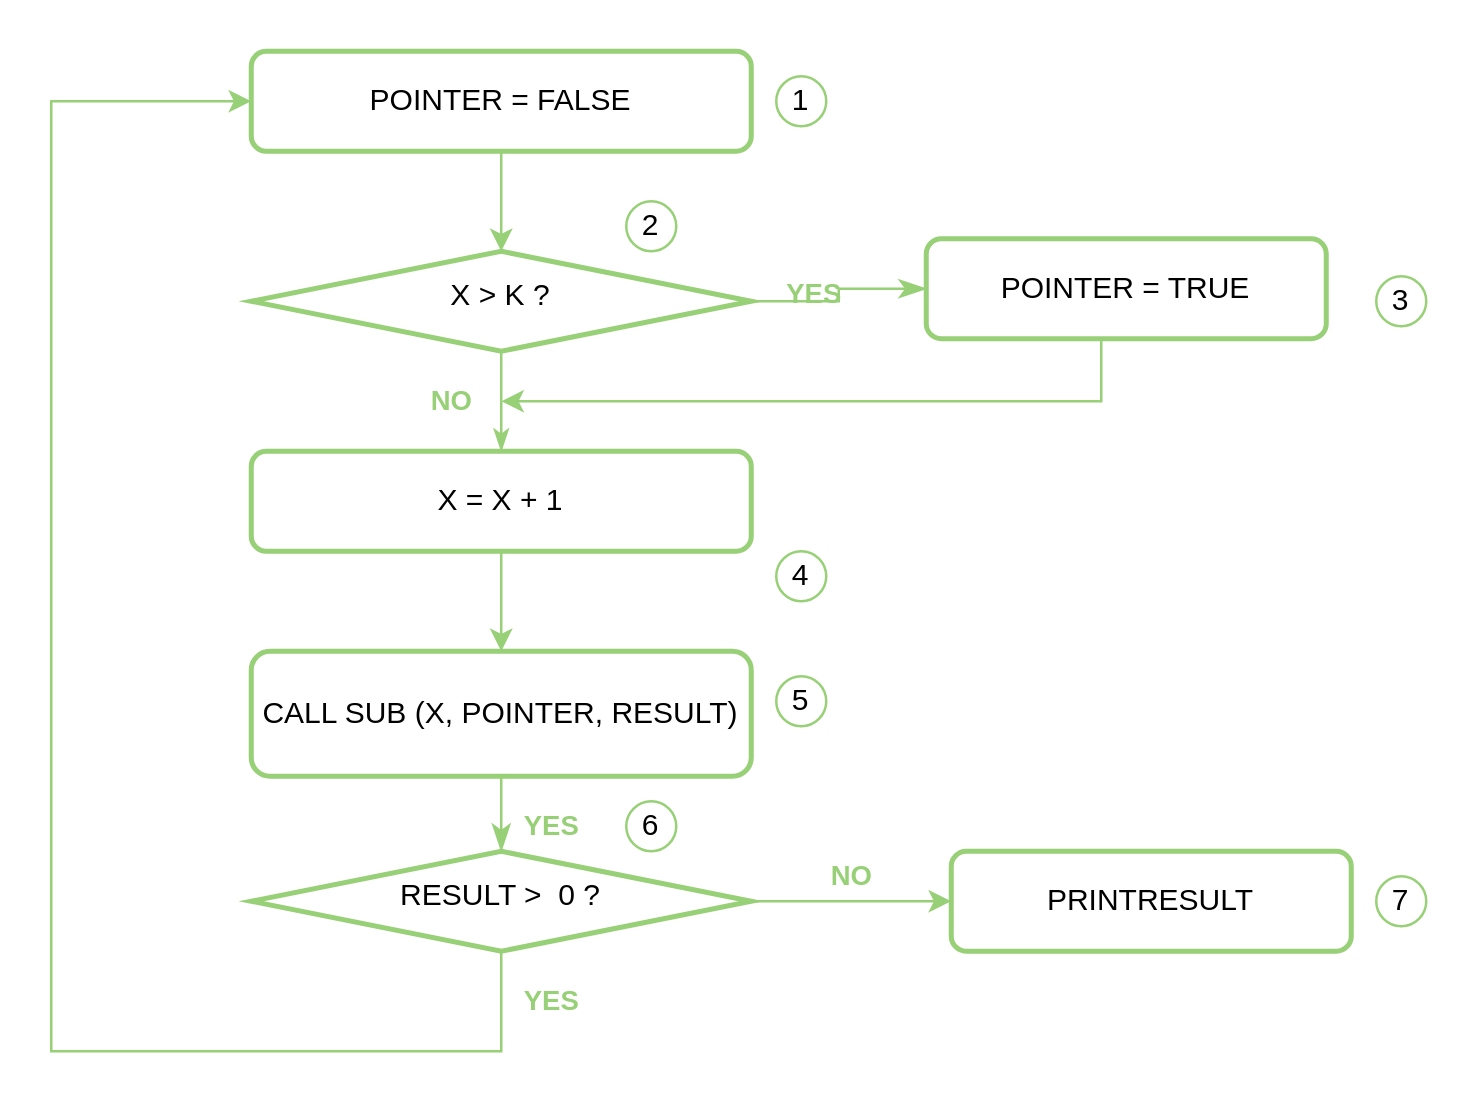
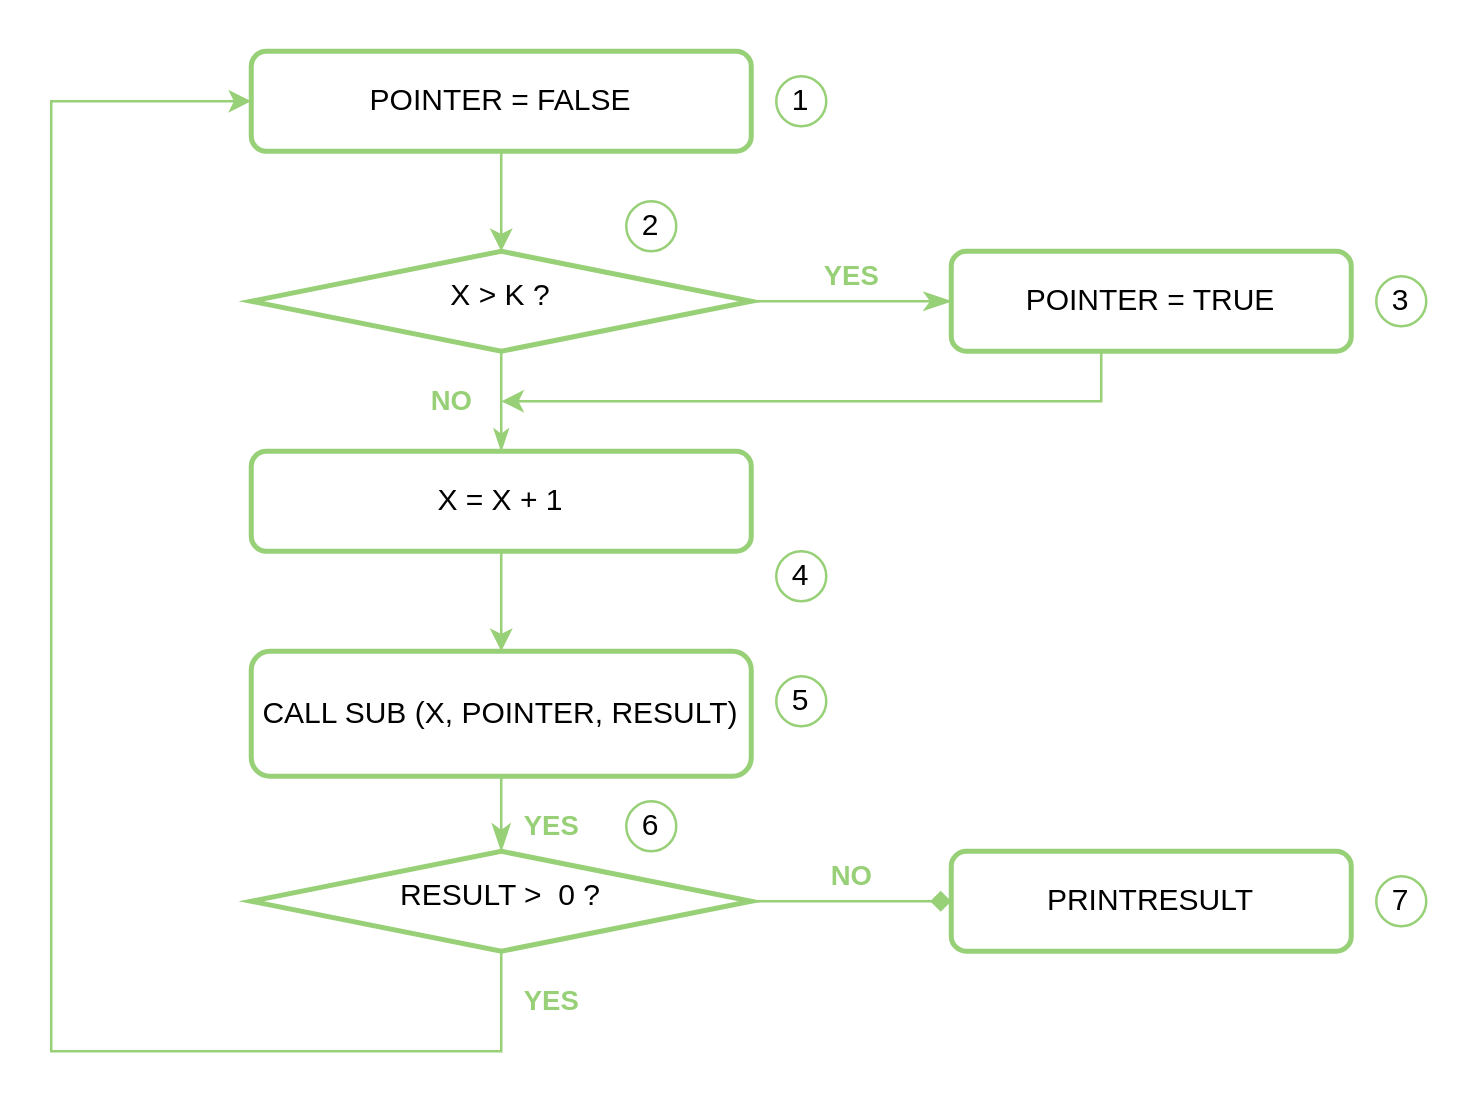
  <mxCell id="0" />
  <mxCell id="1" parent="0" />
  <mxCell id="2" value="" style="rounded=0;html=1;jettySize=auto;orthogonalLoop=1;fontSize=11;endArrow=classic;endFill=1;strokeWidth=1;shadow=0;labelBackgroundColor=none;edgeStyle=orthogonalEdgeStyle;strokeColor=#97D077;" parent="1" source="3" target="6" edge="1"><mxGeometry relative="1" as="geometry" /></mxCell>
  <mxCell id="3" value="POINTER = FALSE" style="rounded=1;whiteSpace=wrap;html=1;fontSize=12;glass=0;strokeWidth=2;shadow=0;strokeColor=#97D077;" parent="1" vertex="1"><mxGeometry x="100" y="20" width="200" height="40" as="geometry" /></mxCell>
  <mxCell id="4" value="&lt;b&gt;YES&lt;/b&gt;" style="edgeStyle=orthogonalEdgeStyle;rounded=0;html=1;jettySize=auto;orthogonalLoop=1;fontSize=11;endArrow=classicThin;endFill=1;endSize=8;strokeWidth=1;shadow=0;labelBackgroundColor=none;strokeColor=#97D077;fontColor=#97D077;" parent="1" source="6" target="8" edge="1"><mxGeometry y="10" relative="1" as="geometry"><mxPoint as="offset" /></mxGeometry></mxCell>
  <mxCell id="5" value="NO" style="edgeStyle=orthogonalEdgeStyle;rounded=0;orthogonalLoop=1;jettySize=auto;html=1;exitX=0.5;exitY=1;exitDx=0;exitDy=0;entryX=0.5;entryY=0;entryDx=0;entryDy=0;endArrow=classicThin;endFill=1;fontStyle=1;strokeColor=#97D077;strokeWidth=1;fontColor=#97D077;" edge="1" parent="1" source="6" target="12"><mxGeometry y="-20" relative="1" as="geometry"><mxPoint as="offset" /></mxGeometry></mxCell>
  <mxCell id="6" value="X &amp;gt; K ?" style="rhombus;whiteSpace=wrap;html=1;shadow=0;fontFamily=Helvetica;fontSize=12;align=center;strokeWidth=2;spacing=6;spacingTop=-4;strokeColor=#97D077;" parent="1" vertex="1"><mxGeometry x="100" y="100" width="200" height="40" as="geometry" /></mxCell>
  <mxCell id="7" style="edgeStyle=orthogonalEdgeStyle;rounded=0;orthogonalLoop=1;jettySize=auto;html=1;exitX=0.5;exitY=1;exitDx=0;exitDy=0;strokeColor=#97D077;strokeWidth=1;" edge="1" parent="1" source="8"><mxGeometry relative="1" as="geometry"><mxPoint x="200" y="160" as="targetPoint" /><Array as="points"><mxPoint x="440" y="160" /></Array></mxGeometry></mxCell>
- <mxCell id="8" value="POINTER = TRUE" style="rounded=1;whiteSpace=wrap;html=1;fontSize=12;glass=0;strokeWidth=2;shadow=0;strokeColor=#97D077;" parent="1" vertex="1"><mxGeometry x="370" y="95" width="160" height="40" as="geometry" /></mxCell>
+ <mxCell id="8" value="POINTER = TRUE" style="rounded=1;whiteSpace=wrap;html=1;fontSize=12;glass=0;strokeWidth=2;shadow=0;strokeColor=#97D077;" parent="1" vertex="1"><mxGeometry x="380" y="100" width="160" height="40" as="geometry" /></mxCell>
  <mxCell id="9" value="YES" style="rounded=0;html=1;jettySize=auto;orthogonalLoop=1;fontSize=11;endArrow=classicThin;endFill=1;endSize=8;strokeWidth=1;shadow=0;labelBackgroundColor=none;edgeStyle=orthogonalEdgeStyle;exitX=0.5;exitY=1;exitDx=0;exitDy=0;entryX=0.5;entryY=0;entryDx=0;entryDy=0;fontStyle=1;strokeColor=#97D077;fontColor=#97D077;" parent="1" source="13" target="16" edge="1"><mxGeometry x="0.333" y="20" relative="1" as="geometry"><mxPoint as="offset" /><mxPoint x="199.5" y="300" as="sourcePoint" /><mxPoint x="200" y="330" as="targetPoint" /></mxGeometry></mxCell>
  <mxCell id="10" value="PRINTRESULT" style="rounded=1;whiteSpace=wrap;html=1;fontSize=12;glass=0;strokeWidth=2;shadow=0;strokeColor=#97D077;" parent="1" vertex="1"><mxGeometry x="380" y="340" width="160" height="40" as="geometry" /></mxCell>
  <mxCell id="11" style="edgeStyle=orthogonalEdgeStyle;rounded=0;orthogonalLoop=1;jettySize=auto;html=1;exitX=0.5;exitY=1;exitDx=0;exitDy=0;entryX=0.5;entryY=0;entryDx=0;entryDy=0;strokeColor=#97D077;strokeWidth=1;" edge="1" parent="1" source="12" target="13"><mxGeometry relative="1" as="geometry" /></mxCell>
  <mxCell id="12" value="X = X + 1" style="rounded=1;whiteSpace=wrap;html=1;fontSize=12;glass=0;strokeWidth=2;shadow=0;strokeColor=#97D077;" vertex="1" parent="1"><mxGeometry x="100" y="180" width="200" height="40" as="geometry" /></mxCell>
  <mxCell id="13" value="CALL SUB (X, POINTER, RESULT)" style="rounded=1;whiteSpace=wrap;html=1;fontSize=12;glass=0;strokeWidth=2;shadow=0;strokeColor=#97D077;" vertex="1" parent="1"><mxGeometry x="100" y="260" width="200" height="50" as="geometry" /></mxCell>
- <mxCell id="14" value="NO" style="edgeStyle=orthogonalEdgeStyle;rounded=0;orthogonalLoop=1;jettySize=auto;html=1;exitX=1;exitY=0.5;exitDx=0;exitDy=0;entryX=0;entryY=0.5;entryDx=0;entryDy=0;fontStyle=1;strokeColor=#97D077;strokeWidth=1;fontColor=#97D077;" edge="1" parent="1" source="16" target="10"><mxGeometry y="10" relative="1" as="geometry"><mxPoint as="offset" /></mxGeometry></mxCell>
+ <mxCell id="14" value="NO" style="edgeStyle=orthogonalEdgeStyle;rounded=0;orthogonalLoop=1;jettySize=auto;html=1;exitX=1;exitY=0.5;exitDx=0;exitDy=0;entryX=0;entryY=0.5;entryDx=0;entryDy=0;fontStyle=1;strokeColor=#97D077;strokeWidth=1;fontColor=#97D077;endArrow=diamond;" edge="1" parent="1" source="16" target="10"><mxGeometry y="10" relative="1" as="geometry"><mxPoint as="offset" /></mxGeometry></mxCell>
  <mxCell id="15" value="YES" style="edgeStyle=orthogonalEdgeStyle;rounded=0;orthogonalLoop=1;jettySize=auto;html=1;exitX=0.5;exitY=1;exitDx=0;exitDy=0;entryX=0;entryY=0.5;entryDx=0;entryDy=0;fontStyle=1;strokeColor=#97D077;strokeWidth=1;fontColor=#97D077;" edge="1" parent="1" source="16" target="3"><mxGeometry x="-0.941" y="20" relative="1" as="geometry"><mxPoint x="20" y="30" as="targetPoint" /><Array as="points"><mxPoint x="200" y="420" /><mxPoint x="20" y="420" /><mxPoint x="20" y="40" /></Array><mxPoint as="offset" /></mxGeometry></mxCell>
  <mxCell id="16" value="RESULT &amp;gt;&amp;nbsp; 0 ?" style="rhombus;whiteSpace=wrap;html=1;shadow=0;fontFamily=Helvetica;fontSize=12;align=center;strokeWidth=2;spacing=6;spacingTop=-4;strokeColor=#97D077;" vertex="1" parent="1"><mxGeometry x="100" y="340" width="200" height="40" as="geometry" /></mxCell>
  <mxCell id="17" value="1" style="ellipse;whiteSpace=wrap;html=1;strokeColor=#97D077;strokeWidth=1;labelBackgroundColor=default;" vertex="1" parent="1"><mxGeometry x="310" y="30" width="20" height="20" as="geometry" /></mxCell>
  <mxCell id="18" value="2" style="ellipse;whiteSpace=wrap;html=1;strokeColor=#97D077;strokeWidth=1;labelBackgroundColor=default;" vertex="1" parent="1"><mxGeometry x="250" y="80" width="20" height="20" as="geometry" /></mxCell>
  <mxCell id="19" value="3" style="ellipse;whiteSpace=wrap;html=1;strokeColor=#97D077;strokeWidth=1;labelBackgroundColor=default;" vertex="1" parent="1"><mxGeometry x="550" y="110" width="20" height="20" as="geometry" /></mxCell>
  <mxCell id="20" value="4" style="ellipse;whiteSpace=wrap;html=1;strokeColor=#97D077;strokeWidth=1;labelBackgroundColor=default;" vertex="1" parent="1"><mxGeometry x="310" y="220" width="20" height="20" as="geometry" /></mxCell>
  <mxCell id="21" value="5" style="ellipse;whiteSpace=wrap;html=1;strokeColor=#97D077;strokeWidth=1;" vertex="1" parent="1"><mxGeometry x="310" y="270" width="20" height="20" as="geometry" /></mxCell>
  <mxCell id="22" value="6" style="ellipse;whiteSpace=wrap;html=1;strokeColor=#97D077;strokeWidth=1;labelBackgroundColor=default;" vertex="1" parent="1"><mxGeometry x="250" y="320" width="20" height="20" as="geometry" /></mxCell>
  <mxCell id="23" value="7" style="ellipse;whiteSpace=wrap;html=1;strokeColor=#97D077;strokeWidth=1;labelBackgroundColor=default;" vertex="1" parent="1"><mxGeometry x="550" y="350" width="20" height="20" as="geometry" /></mxCell>
